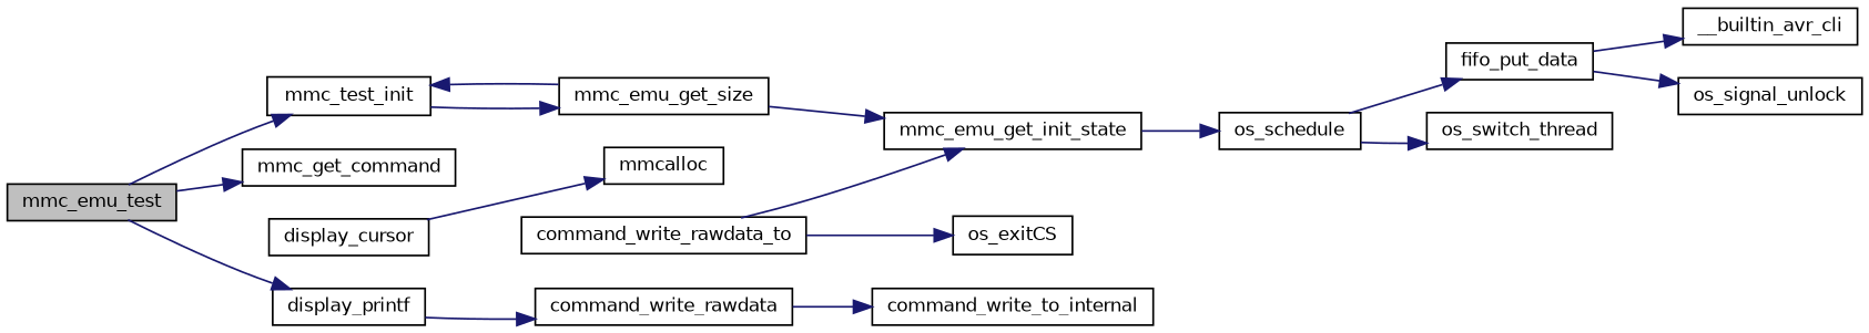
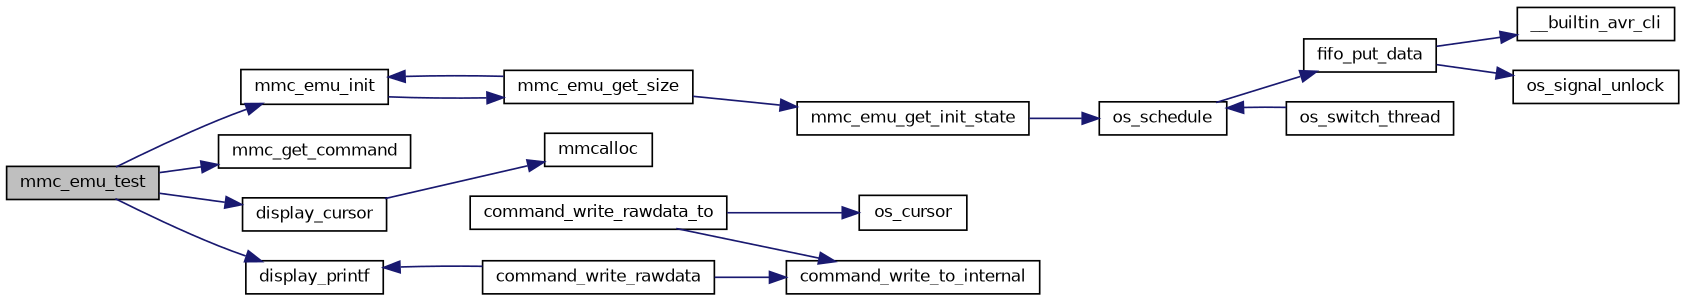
  digraph {
    rankdir=LR
    node [color=black fillcolor=white fontname=Helvetica fontsize=10 shape=record style=filled]
    edge [color=midnightblue fontname=Helvetica fontsize=10 labelfontname=Helvetica labelfontsize=10 style=solid]
    n1 [fillcolor=grey75 fontcolor=black height=0.2 label=mmc_emu_test width=0.4]
-   n2 [height=0.2 label=mmc_test_init width=0.4]
+   n2 [height=0.2 label=mmc_emu_init width=0.4]
    n3 [height=0.2 label=mmc_get_command width=0.4]
    n4 [height=0.2 label=display_cursor width=0.4]
    n5 [height=0.2 label=display_printf width=0.4]
    n6 [height=0.2 label=mmc_emu_get_size width=0.4]
    n7 [height=0.2 label=mmcalloc width=0.4]
    n8 [height=0.2 label=command_write_rawdata width=0.4]
    n9 [height=0.2 label=mmc_emu_get_init_state width=0.4]
    n10 [height=0.2 label=os_schedule width=0.4]
    n11 [height=0.2 label=command_write_to_internal width=0.4]
    n12 [height=0.2 label=command_write_rawdata_to width=0.4]
-   n13 [height=0.2 label=os_exitCS width=0.4]
+   n13 [height=0.2 label=os_cursor width=0.4]
    n14 [height=0.2 label=fifo_put_data width=0.4]
    n15 [height=0.2 label=os_switch_thread width=0.4]
    n16 [height=0.2 label=__builtin_avr_cli width=0.4]
    n17 [height=0.2 label=os_signal_unlock width=0.4]
    n1 -> n2
    n1 -> n3
+   n1 -> n4
    n1 -> n5
    n2 -> n6
    n4 -> n7
-   n5 -> n8
+   n8 -> n5
    n6 -> n2
    n6 -> n9
    n8 -> n11
    n9 -> n10
    n10 -> n14
-   n10 -> n15
-   n12 -> n9
+   n15 -> n10
+   n12 -> n11
    n12 -> n13
    n14 -> n16
    n14 -> n17
  }
